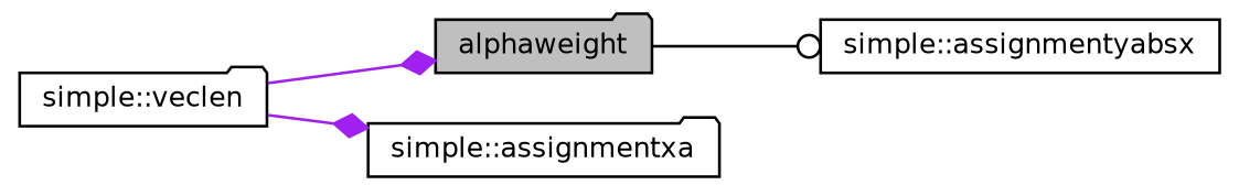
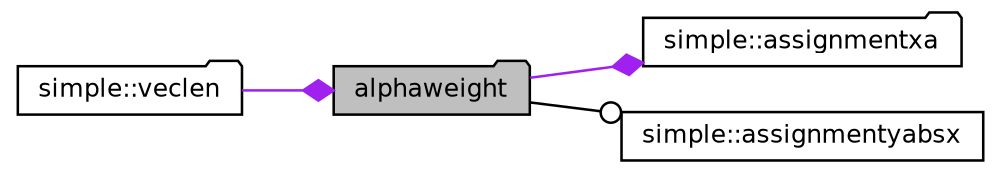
  digraph {
    rankdir=LR
    node [color=black fontname=Helvetica fontsize=10 shape=folder]
    edge [arrowhead=diamond color=purple fontname=Helvetica fontsize=10 labelfontname=Helvetica labelfontsize=10 style=solid]
    n1 [fillcolor=grey75 fontcolor=black height=0.2 label=alphaweight style=filled width=0.4]
    n2 [height=0.2 label="simple::assignmentxa" width=0.4]
    n3 [height=0.2 label="simple::assignmentyabsx" shape=box width=0.4]
    n4 [height=0.2 label="simple::veclen" width=0.4]
-   n4 -> n2
+   n1 -> n2
    n1 -> n3 [arrowhead=odot color=black]
    n4 -> n1
  }
